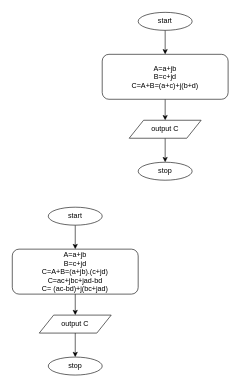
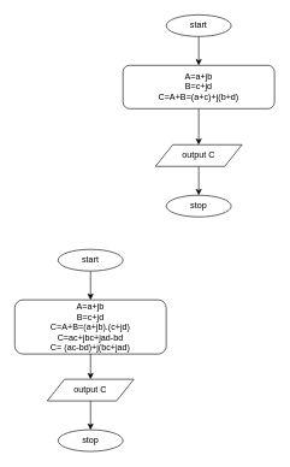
  <mxCell id="0" />
  <mxCell id="1" parent="0" />
  <mxCell id="2" style="edgeStyle=orthogonalEdgeStyle;rounded=0;orthogonalLoop=1;jettySize=auto;html=1;exitX=0.5;exitY=1;exitDx=0;exitDy=0;entryX=0.5;entryY=0;entryDx=0;entryDy=0;" parent="1" source="3" target="6" edge="1"><mxGeometry relative="1" as="geometry" /></mxCell>
  <mxCell id="3" value="start" style="ellipse;whiteSpace=wrap;html=1;" parent="1" vertex="1"><mxGeometry x="230" y="20" width="90" height="30" as="geometry" /></mxCell>
  <mxCell id="4" value="stop" style="ellipse;whiteSpace=wrap;html=1;" parent="1" vertex="1"><mxGeometry x="230" y="270" width="90" height="30" as="geometry" /></mxCell>
  <mxCell id="5" style="edgeStyle=orthogonalEdgeStyle;rounded=0;orthogonalLoop=1;jettySize=auto;html=1;exitX=0.5;exitY=1;exitDx=0;exitDy=0;entryX=0.5;entryY=0;entryDx=0;entryDy=0;" parent="1" source="6" target="8" edge="1"><mxGeometry relative="1" as="geometry" /></mxCell>
- <mxCell id="6" value="A=a+jb&lt;br&gt;B=c+jd&lt;br&gt;C=A+B=(a+c)+j(b+d)" style="rounded=1;whiteSpace=wrap;html=1;" parent="1" vertex="1"><mxGeometry x="170" y="90" width="210" height="75" as="geometry" /></mxCell>
+ <mxCell id="6" value="A=a+jb&lt;br&gt;B=c+jd&lt;br&gt;C=A+B=(a+c)+j(b+d)" style="rounded=1;whiteSpace=wrap;html=1;" parent="1" vertex="1"><mxGeometry x="170" y="90" width="210" height="60" as="geometry" /></mxCell>
  <mxCell id="7" style="edgeStyle=orthogonalEdgeStyle;rounded=0;orthogonalLoop=1;jettySize=auto;html=1;exitX=0.5;exitY=1;exitDx=0;exitDy=0;entryX=0.5;entryY=0;entryDx=0;entryDy=0;" parent="1" source="8" target="4" edge="1"><mxGeometry relative="1" as="geometry" /></mxCell>
  <mxCell id="8" value="output C" style="shape=parallelogram;perimeter=parallelogramPerimeter;whiteSpace=wrap;html=1;" parent="1" vertex="1"><mxGeometry x="215" y="200" width="120" height="30" as="geometry" /></mxCell>
  <mxCell id="9" style="edgeStyle=orthogonalEdgeStyle;rounded=0;orthogonalLoop=1;jettySize=auto;html=1;exitX=0.5;exitY=1;exitDx=0;exitDy=0;entryX=0.5;entryY=0;entryDx=0;entryDy=0;" parent="1" source="10" target="13" edge="1"><mxGeometry relative="1" as="geometry" /></mxCell>
  <mxCell id="10" value="start" style="ellipse;whiteSpace=wrap;html=1;" parent="1" vertex="1"><mxGeometry x="80" y="345" width="90" height="30" as="geometry" /></mxCell>
  <mxCell id="11" value="stop" style="ellipse;whiteSpace=wrap;html=1;" parent="1" vertex="1"><mxGeometry x="80" y="595" width="90" height="30" as="geometry" /></mxCell>
  <mxCell id="12" style="edgeStyle=orthogonalEdgeStyle;rounded=0;orthogonalLoop=1;jettySize=auto;html=1;exitX=0.5;exitY=1;exitDx=0;exitDy=0;entryX=0.5;entryY=0;entryDx=0;entryDy=0;" parent="1" source="13" target="15" edge="1"><mxGeometry relative="1" as="geometry" /></mxCell>
  <mxCell id="13" value="A=a+jb&lt;br&gt;B=c+jd&lt;br&gt;C=A+B=(a+jb).(c+jd)&lt;br&gt;C=ac+jbc+jad-bd&lt;br&gt;C= (ac-bd)+j(bc+jad)" style="rounded=1;whiteSpace=wrap;html=1;" parent="1" vertex="1"><mxGeometry x="20" y="415" width="210" height="75" as="geometry" /></mxCell>
  <mxCell id="14" style="edgeStyle=orthogonalEdgeStyle;rounded=0;orthogonalLoop=1;jettySize=auto;html=1;exitX=0.5;exitY=1;exitDx=0;exitDy=0;entryX=0.5;entryY=0;entryDx=0;entryDy=0;" parent="1" source="15" target="11" edge="1"><mxGeometry relative="1" as="geometry" /></mxCell>
  <mxCell id="15" value="output C" style="shape=parallelogram;perimeter=parallelogramPerimeter;whiteSpace=wrap;html=1;" parent="1" vertex="1"><mxGeometry x="65" y="525" width="120" height="30" as="geometry" /></mxCell>
